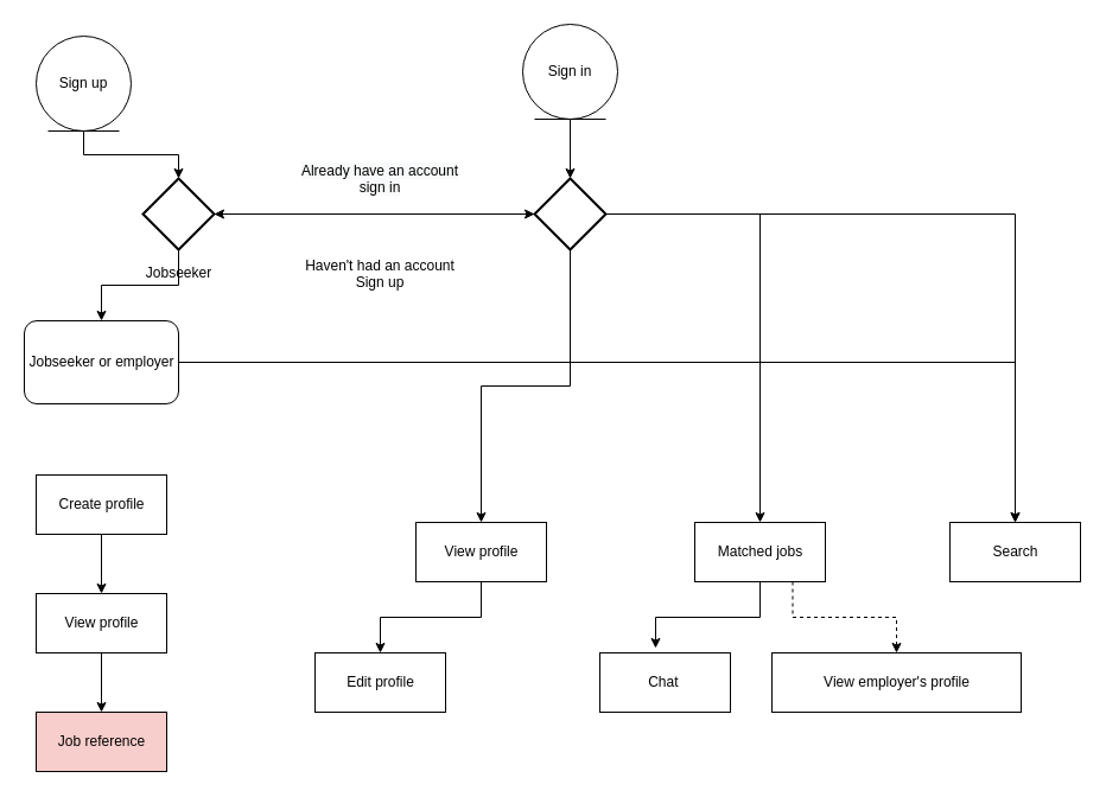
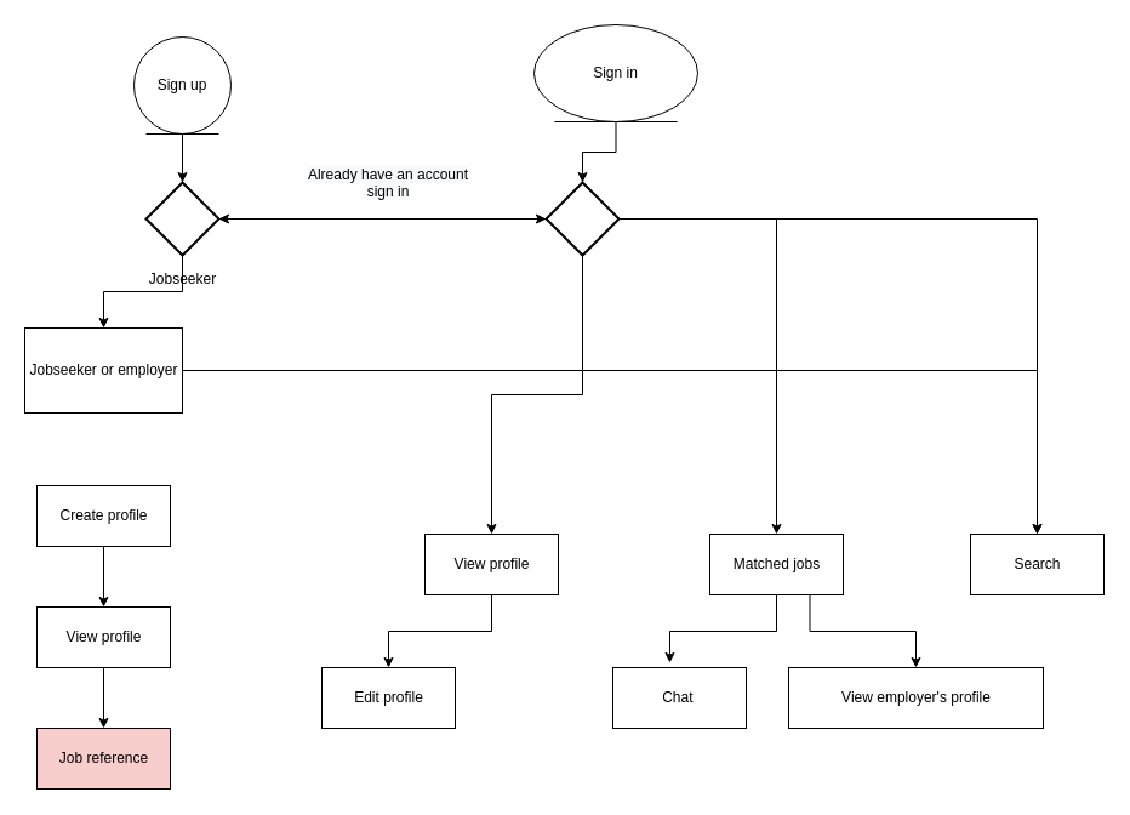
  <mxCell id="0" />
  <mxCell id="1" parent="0" />
  <mxCell id="2" style="edgeStyle=orthogonalEdgeStyle;rounded=0;orthogonalLoop=1;jettySize=auto;html=1;" edge="1" parent="1" source="3" target="17"><mxGeometry relative="1" as="geometry" /></mxCell>
- <mxCell id="3" value="Jobseeker or employer&lt;br&gt;" style="html=1;rounded=1;" vertex="1" parent="1"><mxGeometry x="20" y="270" width="130" height="70" as="geometry" /></mxCell>
+ <mxCell id="3" value="Jobseeker or employer&lt;br&gt;" style="html=1;" vertex="1" parent="1"><mxGeometry x="20" y="270" width="130" height="70" as="geometry" /></mxCell>
  <mxCell id="4" style="edgeStyle=orthogonalEdgeStyle;rounded=0;orthogonalLoop=1;jettySize=auto;html=1;exitX=0.5;exitY=1;exitDx=0;exitDy=0;entryX=0.5;entryY=0;entryDx=0;entryDy=0;entryPerimeter=0;" edge="1" parent="1" source="5" target="25"><mxGeometry relative="1" as="geometry" /></mxCell>
- <mxCell id="5" value="Sign up" style="ellipse;shape=umlEntity;whiteSpace=wrap;html=1;" vertex="1" parent="1"><mxGeometry x="30" y="30" width="80" height="80" as="geometry" /></mxCell>
+ <mxCell id="5" value="Sign up" style="ellipse;shape=umlEntity;whiteSpace=wrap;html=1;" vertex="1" parent="1"><mxGeometry x="110" y="30" width="80" height="80" as="geometry" /></mxCell>
  <mxCell id="6" value="Jobseeker" style="text;html=1;align=center;verticalAlign=middle;resizable=0;points=[];autosize=1;" vertex="1" parent="1"><mxGeometry x="115" y="220" width="70" height="20" as="geometry" /></mxCell>
  <mxCell id="7" style="edgeStyle=orthogonalEdgeStyle;rounded=0;orthogonalLoop=1;jettySize=auto;html=1;exitX=0.5;exitY=1;exitDx=0;exitDy=0;entryX=0.5;entryY=0;entryDx=0;entryDy=0;" edge="1" parent="1" source="8" target="10"><mxGeometry relative="1" as="geometry" /></mxCell>
  <mxCell id="8" value="Create profile" style="html=1;" vertex="1" parent="1"><mxGeometry x="30" y="400" width="110" height="50" as="geometry" /></mxCell>
  <mxCell id="9" style="edgeStyle=orthogonalEdgeStyle;rounded=0;orthogonalLoop=1;jettySize=auto;html=1;entryX=0.5;entryY=0;entryDx=0;entryDy=0;" edge="1" parent="1" source="10" target="11"><mxGeometry relative="1" as="geometry" /></mxCell>
  <mxCell id="10" value="View profile" style="html=1;" vertex="1" parent="1"><mxGeometry x="30" y="500" width="110" height="50" as="geometry" /></mxCell>
  <mxCell id="11" value="Job reference" style="html=1;fillColor=#f8cecc;" vertex="1" parent="1"><mxGeometry x="30" y="600" width="110" height="50" as="geometry" /></mxCell>
  <mxCell id="12" style="edgeStyle=orthogonalEdgeStyle;rounded=0;orthogonalLoop=1;jettySize=auto;html=1;entryX=0.427;entryY=-0.08;entryDx=0;entryDy=0;entryPerimeter=0;" edge="1" parent="1" source="14" target="19"><mxGeometry relative="1" as="geometry" /></mxCell>
- <mxCell id="13" style="edgeStyle=orthogonalEdgeStyle;rounded=0;orthogonalLoop=1;jettySize=auto;html=1;exitX=0.75;exitY=1;exitDx=0;exitDy=0;entryX=0.5;entryY=0;entryDx=0;entryDy=0;dashed=1;" edge="1" parent="1" source="14" target="20"><mxGeometry relative="1" as="geometry"><mxPoint x="720" y="550" as="targetPoint" /></mxGeometry></mxCell>
+ <mxCell id="13" style="edgeStyle=orthogonalEdgeStyle;rounded=0;orthogonalLoop=1;jettySize=auto;html=1;exitX=0.75;exitY=1;exitDx=0;exitDy=0;entryX=0.5;entryY=0;entryDx=0;entryDy=0;" edge="1" parent="1" source="14" target="20"><mxGeometry relative="1" as="geometry"><mxPoint x="720" y="550" as="targetPoint" /></mxGeometry></mxCell>
  <mxCell id="14" value="Matched jobs" style="html=1;" vertex="1" parent="1"><mxGeometry x="585" y="440" width="110" height="50" as="geometry" /></mxCell>
  <mxCell id="15" style="edgeStyle=orthogonalEdgeStyle;rounded=0;orthogonalLoop=1;jettySize=auto;html=1;entryX=0.5;entryY=0;entryDx=0;entryDy=0;" edge="1" parent="1" source="16" target="18"><mxGeometry relative="1" as="geometry" /></mxCell>
  <mxCell id="16" value="View profile" style="html=1;" vertex="1" parent="1"><mxGeometry x="350" y="440" width="110" height="50" as="geometry" /></mxCell>
  <mxCell id="17" value="Search" style="html=1;" vertex="1" parent="1"><mxGeometry x="800" y="440" width="110" height="50" as="geometry" /></mxCell>
  <mxCell id="18" value="Edit profile" style="html=1;" vertex="1" parent="1"><mxGeometry x="265" y="550" width="110" height="50" as="geometry" /></mxCell>
  <mxCell id="19" value="Chat&amp;nbsp;" style="html=1;" vertex="1" parent="1"><mxGeometry x="505" y="550" width="110" height="50" as="geometry" /></mxCell>
  <mxCell id="20" value="View employer's profile" style="html=1;" vertex="1" parent="1"><mxGeometry x="650" y="550" width="210" height="50" as="geometry" /></mxCell>
  <mxCell id="21" style="edgeStyle=orthogonalEdgeStyle;rounded=0;orthogonalLoop=1;jettySize=auto;html=1;entryX=0.5;entryY=0;entryDx=0;entryDy=0;entryPerimeter=0;" edge="1" parent="1" source="22" target="30"><mxGeometry relative="1" as="geometry" /></mxCell>
- <mxCell id="22" value="Sign in" style="ellipse;shape=umlEntity;whiteSpace=wrap;html=1;" vertex="1" parent="1"><mxGeometry x="440" y="20" width="80" height="80" as="geometry" /></mxCell>
+ <mxCell id="22" value="Sign in" style="ellipse;shape=umlEntity;whiteSpace=wrap;html=1;" vertex="1" parent="1"><mxGeometry x="440" y="20" width="135" height="80" as="geometry" /></mxCell>
  <mxCell id="23" style="edgeStyle=orthogonalEdgeStyle;rounded=0;orthogonalLoop=1;jettySize=auto;html=1;entryX=0.5;entryY=0;entryDx=0;entryDy=0;" edge="1" parent="1" source="25" target="3"><mxGeometry relative="1" as="geometry" /></mxCell>
  <mxCell id="24" style="edgeStyle=orthogonalEdgeStyle;rounded=0;orthogonalLoop=1;jettySize=auto;html=1;" edge="1" parent="1" source="25"><mxGeometry relative="1" as="geometry"><mxPoint x="450" y="180" as="targetPoint" /></mxGeometry></mxCell>
  <mxCell id="25" value="" style="strokeWidth=2;html=1;shape=mxgraph.flowchart.decision;whiteSpace=wrap;" vertex="1" parent="1"><mxGeometry x="120" y="150" width="60" height="60" as="geometry" /></mxCell>
  <mxCell id="26" style="edgeStyle=orthogonalEdgeStyle;rounded=0;orthogonalLoop=1;jettySize=auto;html=1;entryX=0.5;entryY=0;entryDx=0;entryDy=0;" edge="1" parent="1" source="30" target="16"><mxGeometry relative="1" as="geometry" /></mxCell>
  <mxCell id="27" style="edgeStyle=orthogonalEdgeStyle;rounded=0;orthogonalLoop=1;jettySize=auto;html=1;entryX=0.5;entryY=0;entryDx=0;entryDy=0;" edge="1" parent="1" source="30" target="14"><mxGeometry relative="1" as="geometry" /></mxCell>
  <mxCell id="28" style="edgeStyle=orthogonalEdgeStyle;rounded=0;orthogonalLoop=1;jettySize=auto;html=1;entryX=0.5;entryY=0;entryDx=0;entryDy=0;" edge="1" parent="1" source="30" target="17"><mxGeometry relative="1" as="geometry" /></mxCell>
  <mxCell id="29" style="edgeStyle=orthogonalEdgeStyle;rounded=0;orthogonalLoop=1;jettySize=auto;html=1;" edge="1" parent="1" source="30"><mxGeometry relative="1" as="geometry"><mxPoint x="180" y="180" as="targetPoint" /></mxGeometry></mxCell>
  <mxCell id="30" value="" style="strokeWidth=2;html=1;shape=mxgraph.flowchart.decision;whiteSpace=wrap;" vertex="1" parent="1"><mxGeometry x="450" y="150" width="60" height="60" as="geometry" /></mxCell>
  <mxCell id="31" value="&lt;span style=&quot;color: rgb(0 , 0 , 0) ; font-family: &amp;#34;helvetica&amp;#34; ; font-size: 12px ; font-style: normal ; font-weight: normal ; letter-spacing: normal ; text-indent: 0px ; text-transform: none ; word-spacing: 0px ; background-color: rgb(248 , 249 , 250) ; text-decoration: none ; display: inline ; float: none&quot;&gt;Already have an account&lt;/span&gt;&lt;br style=&quot;color: rgb(0 , 0 , 0) ; font-family: &amp;#34;helvetica&amp;#34; ; font-size: 12px ; font-style: normal ; font-weight: normal ; letter-spacing: normal ; text-indent: 0px ; text-transform: none ; word-spacing: 0px ; text-decoration: none&quot;&gt;&lt;span style=&quot;color: rgb(0 , 0 , 0) ; font-family: &amp;#34;helvetica&amp;#34; ; font-size: 12px ; font-style: normal ; font-weight: normal ; letter-spacing: normal ; text-indent: 0px ; text-transform: none ; word-spacing: 0px ; background-color: rgb(248 , 249 , 250) ; text-decoration: none ; display: inline ; float: none&quot;&gt;sign in&lt;/span&gt;" style="text;whiteSpace=wrap;html=1;align=center;" vertex="1" parent="1"><mxGeometry x="240" y="130" width="160" height="40" as="geometry" /></mxCell>
- <mxCell id="32" value="&lt;font face=&quot;helvetica&quot;&gt;Haven't had an account&lt;br&gt;Sign up&lt;br&gt;&lt;/font&gt;" style="text;whiteSpace=wrap;html=1;align=center;" vertex="1" parent="1"><mxGeometry x="240" y="210" width="160" height="40" as="geometry" /></mxCell>
